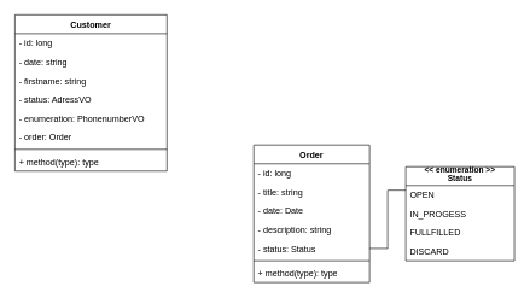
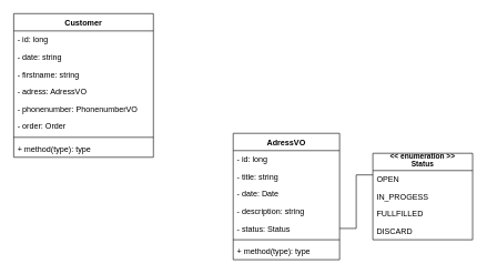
  <mxCell id="0" />
  <mxCell id="1" parent="0" />
  <mxCell id="2" value="Customer" style="swimlane;fontStyle=1;align=center;verticalAlign=top;childLayout=stackLayout;horizontal=1;startSize=26;horizontalStack=0;resizeParent=1;resizeParentMax=0;resizeLast=0;collapsible=1;marginBottom=0;" vertex="1" parent="1"><mxGeometry x="20" y="20" width="210" height="216" as="geometry"><mxRectangle x="120" y="-150" width="90" height="26" as="alternateBounds" /></mxGeometry></mxCell>
  <mxCell id="3" value="- id: long&#10;" style="text;strokeColor=none;fillColor=none;align=left;verticalAlign=top;spacingLeft=4;spacingRight=4;overflow=hidden;rotatable=0;points=[[0,0.5],[1,0.5]];portConstraint=eastwest;" vertex="1" parent="2"><mxGeometry y="26" width="210" height="26" as="geometry" /></mxCell>
  <mxCell id="4" value="- date: string&#10;&#10;&#10;" style="text;strokeColor=none;fillColor=none;align=left;verticalAlign=top;spacingLeft=4;spacingRight=4;overflow=hidden;rotatable=0;points=[[0,0.5],[1,0.5]];portConstraint=eastwest;" vertex="1" parent="2"><mxGeometry y="52" width="210" height="26" as="geometry" /></mxCell>
  <mxCell id="5" value="- firstname: string&#10;&#10;&#10;" style="text;strokeColor=none;fillColor=none;align=left;verticalAlign=top;spacingLeft=4;spacingRight=4;overflow=hidden;rotatable=0;points=[[0,0.5],[1,0.5]];portConstraint=eastwest;" vertex="1" parent="2"><mxGeometry y="78" width="210" height="26" as="geometry" /></mxCell>
- <mxCell id="6" value="- status: AdressVO" style="text;strokeColor=none;fillColor=none;align=left;verticalAlign=top;spacingLeft=4;spacingRight=4;overflow=hidden;rotatable=0;points=[[0,0.5],[1,0.5]];portConstraint=eastwest;" vertex="1" parent="2"><mxGeometry y="104" width="210" height="26" as="geometry" /></mxCell>
- <mxCell id="7" value="- enumeration: PhonenumberVO&#10;&#10;&#10;" style="text;strokeColor=none;fillColor=none;align=left;verticalAlign=top;spacingLeft=4;spacingRight=4;overflow=hidden;rotatable=0;points=[[0,0.5],[1,0.5]];portConstraint=eastwest;" vertex="1" parent="2"><mxGeometry y="130" width="210" height="26" as="geometry" /></mxCell>
+ <mxCell id="6" value="- adress: AdressVO" style="text;strokeColor=none;fillColor=none;align=left;verticalAlign=top;spacingLeft=4;spacingRight=4;overflow=hidden;rotatable=0;points=[[0,0.5],[1,0.5]];portConstraint=eastwest;" vertex="1" parent="2"><mxGeometry y="104" width="210" height="26" as="geometry" /></mxCell>
+ <mxCell id="7" value="- phonenumber: PhonenumberVO&#10;&#10;&#10;" style="text;strokeColor=none;fillColor=none;align=left;verticalAlign=top;spacingLeft=4;spacingRight=4;overflow=hidden;rotatable=0;points=[[0,0.5],[1,0.5]];portConstraint=eastwest;" vertex="1" parent="2"><mxGeometry y="130" width="210" height="26" as="geometry" /></mxCell>
  <mxCell id="8" value="- order: Order&#10;&#10;&#10;" style="text;strokeColor=none;fillColor=none;align=left;verticalAlign=top;spacingLeft=4;spacingRight=4;overflow=hidden;rotatable=0;points=[[0,0.5],[1,0.5]];portConstraint=eastwest;" vertex="1" parent="2"><mxGeometry y="156" width="210" height="26" as="geometry" /></mxCell>
  <mxCell id="9" value="" style="line;strokeWidth=1;fillColor=none;align=left;verticalAlign=middle;spacingTop=-1;spacingLeft=3;spacingRight=3;rotatable=0;labelPosition=right;points=[];portConstraint=eastwest;" vertex="1" parent="2"><mxGeometry y="182" width="210" height="8" as="geometry" /></mxCell>
  <mxCell id="10" value="+ method(type): type" style="text;strokeColor=none;fillColor=none;align=left;verticalAlign=top;spacingLeft=4;spacingRight=4;overflow=hidden;rotatable=0;points=[[0,0.5],[1,0.5]];portConstraint=eastwest;" vertex="1" parent="2"><mxGeometry y="190" width="210" height="26" as="geometry" /></mxCell>
- <mxCell id="11" value="Order" style="swimlane;fontStyle=1;align=center;verticalAlign=top;childLayout=stackLayout;horizontal=1;startSize=26;horizontalStack=0;resizeParent=1;resizeParentMax=0;resizeLast=0;collapsible=1;marginBottom=0;" vertex="1" parent="1"><mxGeometry x="350" y="200" width="160" height="190" as="geometry" /></mxCell>
+ <mxCell id="11" value="AdressVO" style="swimlane;fontStyle=1;align=center;verticalAlign=top;childLayout=stackLayout;horizontal=1;startSize=26;horizontalStack=0;resizeParent=1;resizeParentMax=0;resizeLast=0;collapsible=1;marginBottom=0;" vertex="1" parent="1"><mxGeometry x="350" y="200" width="160" height="190" as="geometry" /></mxCell>
  <mxCell id="12" value="- id: long&#10;" style="text;strokeColor=none;fillColor=none;align=left;verticalAlign=top;spacingLeft=4;spacingRight=4;overflow=hidden;rotatable=0;points=[[0,0.5],[1,0.5]];portConstraint=eastwest;" vertex="1" parent="11"><mxGeometry y="26" width="160" height="26" as="geometry" /></mxCell>
  <mxCell id="13" value="- title: string" style="text;strokeColor=none;fillColor=none;align=left;verticalAlign=top;spacingLeft=4;spacingRight=4;overflow=hidden;rotatable=0;points=[[0,0.5],[1,0.5]];portConstraint=eastwest;" vertex="1" parent="11"><mxGeometry y="52" width="160" height="26" as="geometry" /></mxCell>
  <mxCell id="14" value="- date: Date" style="text;strokeColor=none;fillColor=none;align=left;verticalAlign=top;spacingLeft=4;spacingRight=4;overflow=hidden;rotatable=0;points=[[0,0.5],[1,0.5]];portConstraint=eastwest;" vertex="1" parent="11"><mxGeometry y="78" width="160" height="26" as="geometry" /></mxCell>
  <mxCell id="15" value="- description: string" style="text;strokeColor=none;fillColor=none;align=left;verticalAlign=top;spacingLeft=4;spacingRight=4;overflow=hidden;rotatable=0;points=[[0,0.5],[1,0.5]];portConstraint=eastwest;" vertex="1" parent="11"><mxGeometry y="104" width="160" height="26" as="geometry" /></mxCell>
  <mxCell id="16" value="- status: Status" style="text;strokeColor=none;fillColor=none;align=left;verticalAlign=top;spacingLeft=4;spacingRight=4;overflow=hidden;rotatable=0;points=[[0,0.5],[1,0.5]];portConstraint=eastwest;" vertex="1" parent="11"><mxGeometry y="130" width="160" height="26" as="geometry" /></mxCell>
  <mxCell id="17" value="" style="line;strokeWidth=1;fillColor=none;align=left;verticalAlign=middle;spacingTop=-1;spacingLeft=3;spacingRight=3;rotatable=0;labelPosition=right;points=[];portConstraint=eastwest;" vertex="1" parent="11"><mxGeometry y="156" width="160" height="8" as="geometry" /></mxCell>
  <mxCell id="18" value="+ method(type): type" style="text;strokeColor=none;fillColor=none;align=left;verticalAlign=top;spacingLeft=4;spacingRight=4;overflow=hidden;rotatable=0;points=[[0,0.5],[1,0.5]];portConstraint=eastwest;" vertex="1" parent="11"><mxGeometry y="164" width="160" height="26" as="geometry" /></mxCell>
  <mxCell id="19" value="&lt;&lt; enumeration &gt;&gt;&#10;Status" style="swimlane;fontStyle=1;childLayout=stackLayout;horizontal=1;startSize=26;fillColor=none;horizontalStack=0;resizeParent=1;resizeParentMax=0;resizeLast=0;collapsible=1;marginBottom=0;verticalAlign=bottom;fontSize=11;" vertex="1" parent="1"><mxGeometry x="560" y="230" width="150" height="130" as="geometry" /></mxCell>
  <mxCell id="20" value="OPEN" style="text;strokeColor=none;fillColor=none;align=left;verticalAlign=top;spacingLeft=4;spacingRight=4;overflow=hidden;rotatable=0;points=[[0,0.5],[1,0.5]];portConstraint=eastwest;" vertex="1" parent="19"><mxGeometry y="26" width="150" height="26" as="geometry" /></mxCell>
  <mxCell id="21" value="IN_PROGESS" style="text;strokeColor=none;fillColor=none;align=left;verticalAlign=top;spacingLeft=4;spacingRight=4;overflow=hidden;rotatable=0;points=[[0,0.5],[1,0.5]];portConstraint=eastwest;" vertex="1" parent="19"><mxGeometry y="52" width="150" height="26" as="geometry" /></mxCell>
  <mxCell id="22" value="FULLFILLED" style="text;strokeColor=none;fillColor=none;align=left;verticalAlign=top;spacingLeft=4;spacingRight=4;overflow=hidden;rotatable=0;points=[[0,0.5],[1,0.5]];portConstraint=eastwest;" vertex="1" parent="19"><mxGeometry y="78" width="150" height="26" as="geometry" /></mxCell>
  <mxCell id="23" value="DISCARD" style="text;strokeColor=none;fillColor=none;align=left;verticalAlign=top;spacingLeft=4;spacingRight=4;overflow=hidden;rotatable=0;points=[[0,0.5],[1,0.5]];portConstraint=eastwest;" vertex="1" parent="19"><mxGeometry y="104" width="150" height="26" as="geometry" /></mxCell>
  <mxCell id="24" style="edgeStyle=orthogonalEdgeStyle;rounded=0;orthogonalLoop=1;jettySize=auto;html=1;exitX=1;exitY=0.5;exitDx=0;exitDy=0;entryX=0;entryY=0.25;entryDx=0;entryDy=0;endArrow=none;endFill=0;strokeColor=default;" edge="1" parent="1" source="16" target="19"><mxGeometry relative="1" as="geometry" /></mxCell>
